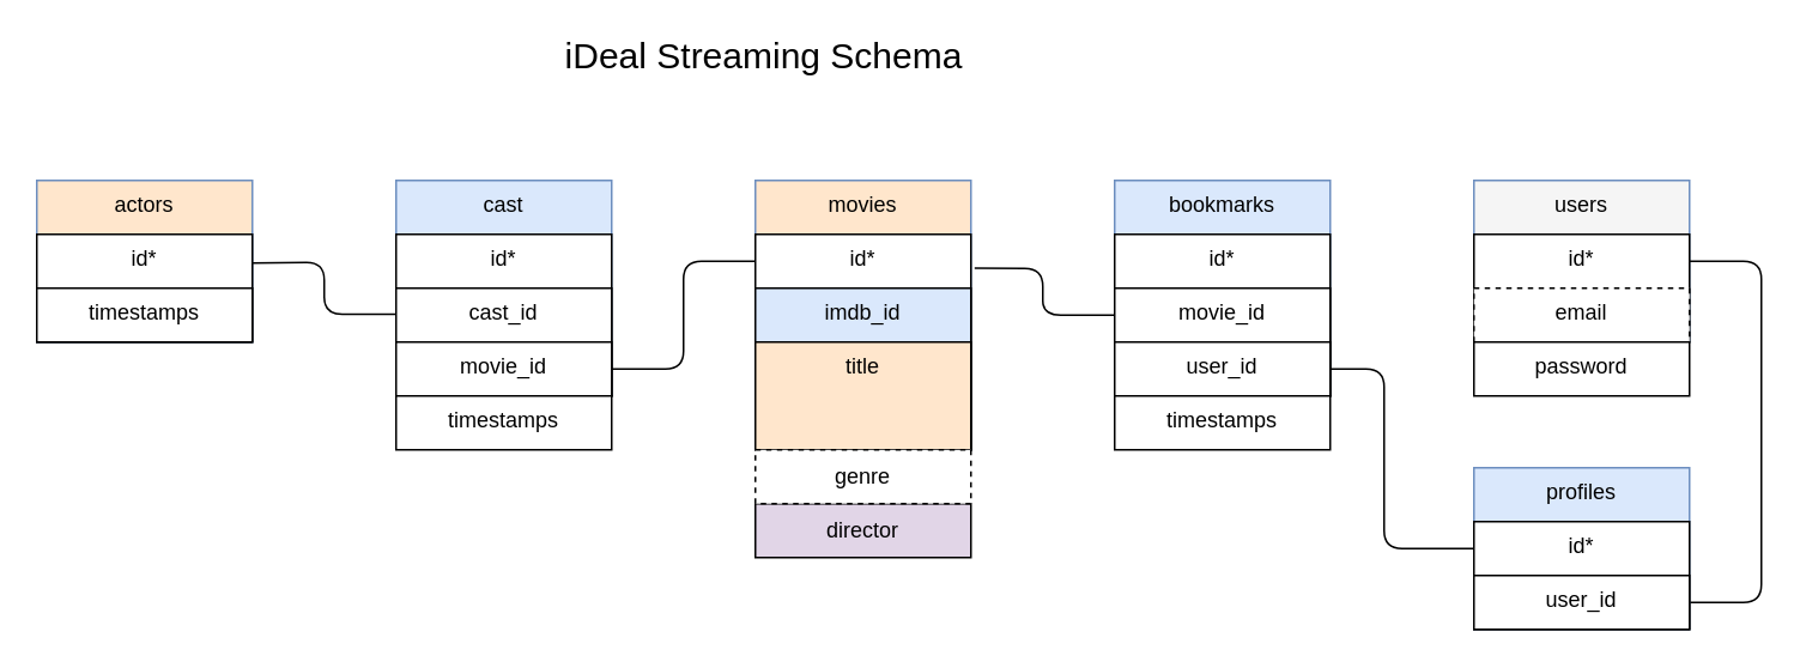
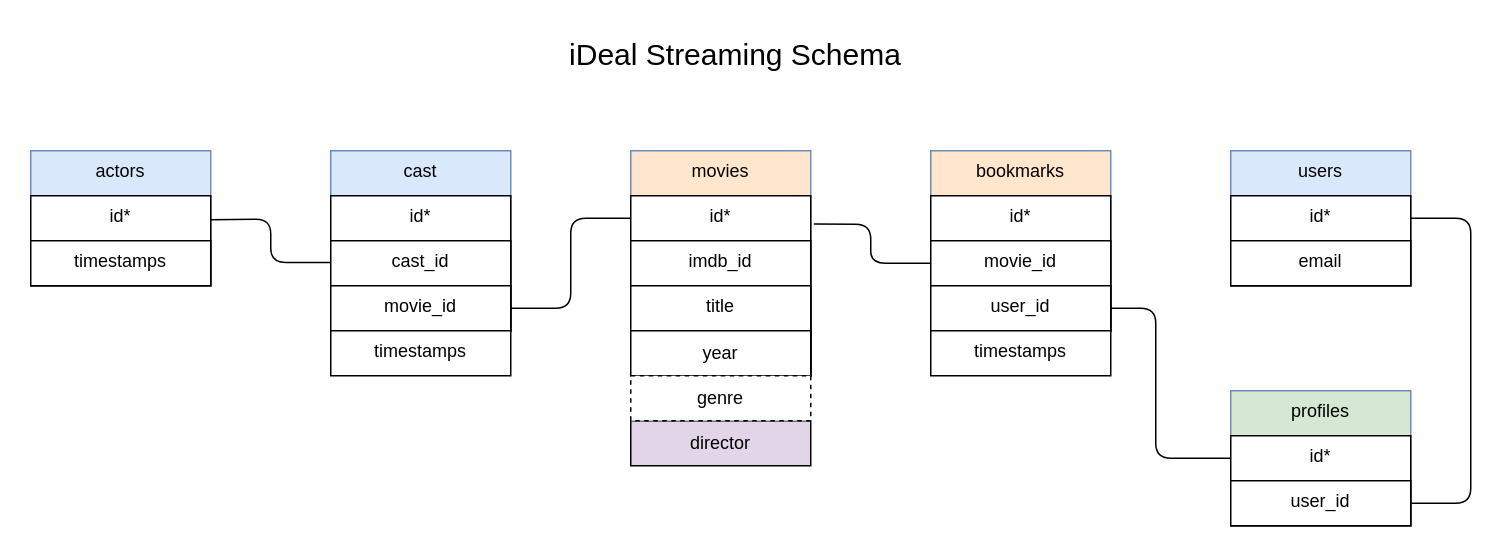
  <mxCell id="0" />
  <mxCell id="1" parent="0" />
  <mxCell id="2" value="movies" style="rounded=0;whiteSpace=wrap;html=1;verticalAlign=top;fillColor=#ffe6cc;strokeColor=#6c8ebf;fontColor=#000000;" parent="1" vertex="1"><mxGeometry x="420" y="100" width="120" height="150" as="geometry" /></mxCell>
  <mxCell id="3" value="id*" style="rounded=0;whiteSpace=wrap;html=1;verticalAlign=top;" parent="1" vertex="1"><mxGeometry x="420" y="130" width="120" height="120" as="geometry" /></mxCell>
- <mxCell id="4" value="imdb_id" style="rounded=0;whiteSpace=wrap;html=1;verticalAlign=top;fillColor=#dae8fc;" parent="1" vertex="1"><mxGeometry x="420" y="160" width="120" height="90" as="geometry" /></mxCell>
- <mxCell id="5" value="title" style="rounded=0;whiteSpace=wrap;html=1;verticalAlign=top;fillColor=#ffe6cc;" parent="1" vertex="1"><mxGeometry x="420" y="190" width="120" height="60" as="geometry" /></mxCell>
- <mxCell id="7" value="users" style="rounded=0;whiteSpace=wrap;html=1;verticalAlign=top;fillColor=#f5f5f5;strokeColor=#6c8ebf;fontColor=#000000;" parent="1" vertex="1"><mxGeometry x="820" y="100" width="120" height="90" as="geometry" /></mxCell>
+ <mxCell id="4" value="imdb_id" style="rounded=0;whiteSpace=wrap;html=1;verticalAlign=top;" parent="1" vertex="1"><mxGeometry x="420" y="160" width="120" height="90" as="geometry" /></mxCell>
+ <mxCell id="5" value="title" style="rounded=0;whiteSpace=wrap;html=1;verticalAlign=top;" parent="1" vertex="1"><mxGeometry x="420" y="190" width="120" height="60" as="geometry" /></mxCell>
+ <mxCell id="6" value="&lt;span&gt;year&lt;/span&gt;" style="rounded=0;whiteSpace=wrap;html=1;" parent="1" vertex="1"><mxGeometry x="420" y="220" width="120" height="30" as="geometry" /></mxCell>
+ <mxCell id="7" value="users" style="rounded=0;whiteSpace=wrap;html=1;verticalAlign=top;fillColor=#dae8fc;strokeColor=#6c8ebf;fontColor=#000000;" parent="1" vertex="1"><mxGeometry x="820" y="100" width="120" height="90" as="geometry" /></mxCell>
  <mxCell id="8" value="id*" style="rounded=0;whiteSpace=wrap;html=1;verticalAlign=top;" parent="1" vertex="1"><mxGeometry x="820" y="130" width="120" height="60" as="geometry" /></mxCell>
- <mxCell id="9" value="email" style="rounded=0;whiteSpace=wrap;html=1;verticalAlign=top;dashed=1;" parent="1" vertex="1"><mxGeometry x="820" y="160" width="120" height="30" as="geometry" /></mxCell>
+ <mxCell id="9" value="email" style="rounded=0;whiteSpace=wrap;html=1;verticalAlign=top;" parent="1" vertex="1"><mxGeometry x="820" y="160" width="120" height="30" as="geometry" /></mxCell>
  <mxCell id="10" value="" style="endArrow=none;html=1;fontColor=#000000;exitX=1;exitY=0.5;exitDx=0;exitDy=0;entryX=1;entryY=0.25;entryDx=0;entryDy=0;" parent="1" source="33" target="8" edge="1"><mxGeometry width="50" height="50" relative="1" as="geometry"><mxPoint x="960" y="340" as="sourcePoint" /><mxPoint x="990" y="190" as="targetPoint" /><Array as="points"><mxPoint x="980" y="335" /><mxPoint x="980" y="145" /></Array></mxGeometry></mxCell>
- <mxCell id="11" value="iDeal Streaming Schema" style="text;html=1;strokeColor=none;fillColor=none;align=center;verticalAlign=middle;whiteSpace=wrap;rounded=0;fontSize=20;" parent="1" vertex="1"><mxGeometry x="235" y="15" width="380" height="30" as="geometry" /></mxCell>
+ <mxCell id="11" value="iDeal Streaming Schema" style="text;html=1;strokeColor=none;fillColor=none;align=center;verticalAlign=middle;whiteSpace=wrap;rounded=0;fontSize=20;" parent="1" vertex="1"><mxGeometry x="300" y="20" width="380" height="30" as="geometry" /></mxCell>
  <mxCell id="12" value="&lt;span&gt;director&lt;/span&gt;" style="rounded=0;whiteSpace=wrap;html=1;fillColor=#e1d5e7;" parent="1" vertex="1"><mxGeometry x="420" y="280" width="120" height="30" as="geometry" /></mxCell>
- <mxCell id="13" value="bookmarks" style="rounded=0;whiteSpace=wrap;html=1;verticalAlign=top;fillColor=#dae8fc;strokeColor=#6c8ebf;fontColor=#000000;" parent="1" vertex="1"><mxGeometry x="620" y="100" width="120" height="120" as="geometry" /></mxCell>
+ <mxCell id="13" value="bookmarks" style="rounded=0;whiteSpace=wrap;html=1;verticalAlign=top;fillColor=#ffe6cc;strokeColor=#6c8ebf;fontColor=#000000;" parent="1" vertex="1"><mxGeometry x="620" y="100" width="120" height="120" as="geometry" /></mxCell>
  <mxCell id="14" value="id*" style="rounded=0;whiteSpace=wrap;html=1;verticalAlign=top;" parent="1" vertex="1"><mxGeometry x="620" y="130" width="120" height="90" as="geometry" /></mxCell>
  <mxCell id="15" value="movie_id" style="rounded=0;whiteSpace=wrap;html=1;verticalAlign=top;" parent="1" vertex="1"><mxGeometry x="620" y="160" width="120" height="60" as="geometry" /></mxCell>
  <mxCell id="16" value="user_id" style="rounded=0;whiteSpace=wrap;html=1;verticalAlign=top;" parent="1" vertex="1"><mxGeometry x="620" y="190" width="120" height="30" as="geometry" /></mxCell>
  <mxCell id="17" value="timestamps" style="rounded=0;whiteSpace=wrap;html=1;verticalAlign=top;" parent="1" vertex="1"><mxGeometry x="620" y="220" width="120" height="30" as="geometry" /></mxCell>
  <mxCell id="18" value="" style="endArrow=none;html=1;fontColor=#000000;exitX=1;exitY=0.5;exitDx=0;exitDy=0;entryX=0;entryY=0.5;entryDx=0;entryDy=0;" parent="1" source="16" edge="1" target="31"><mxGeometry width="50" height="50" relative="1" as="geometry"><mxPoint x="750" y="215" as="sourcePoint" /><mxPoint x="780" y="300" as="targetPoint" /><Array as="points"><mxPoint x="770" y="205" /><mxPoint x="770" y="305" /></Array></mxGeometry></mxCell>
  <mxCell id="19" value="" style="endArrow=none;html=1;fontColor=#000000;entryX=0;entryY=0.25;entryDx=0;entryDy=0;exitX=1.017;exitY=0.157;exitDx=0;exitDy=0;exitPerimeter=0;" parent="1" source="3" target="15" edge="1"><mxGeometry width="50" height="50" relative="1" as="geometry"><mxPoint x="550" y="156.44" as="sourcePoint" /><mxPoint x="630" y="185" as="targetPoint" /><Array as="points"><mxPoint x="580" y="149" /><mxPoint x="580" y="175" /></Array></mxGeometry></mxCell>
- <mxCell id="20" value="actors" style="rounded=0;whiteSpace=wrap;html=1;verticalAlign=top;fillColor=#ffe6cc;strokeColor=#6c8ebf;fontColor=#000000;" parent="1" vertex="1"><mxGeometry x="20" y="100" width="120" height="90" as="geometry" /></mxCell>
+ <mxCell id="20" value="actors" style="rounded=0;whiteSpace=wrap;html=1;verticalAlign=top;fillColor=#dae8fc;strokeColor=#6c8ebf;fontColor=#000000;" parent="1" vertex="1"><mxGeometry x="20" y="100" width="120" height="90" as="geometry" /></mxCell>
  <mxCell id="21" value="id*" style="rounded=0;whiteSpace=wrap;html=1;verticalAlign=top;" parent="1" vertex="1"><mxGeometry x="20" y="130" width="120" height="60" as="geometry" /></mxCell>
  <mxCell id="22" value="timestamps" style="rounded=0;whiteSpace=wrap;html=1;verticalAlign=top;" parent="1" vertex="1"><mxGeometry x="20" y="160" width="120" height="30" as="geometry" /></mxCell>
  <mxCell id="23" value="cast" style="rounded=0;whiteSpace=wrap;html=1;verticalAlign=top;fillColor=#dae8fc;strokeColor=#6c8ebf;fontColor=#000000;" parent="1" vertex="1"><mxGeometry x="220" y="100" width="120" height="120" as="geometry" /></mxCell>
  <mxCell id="24" value="id*" style="rounded=0;whiteSpace=wrap;html=1;verticalAlign=top;" parent="1" vertex="1"><mxGeometry x="220" y="130" width="120" height="90" as="geometry" /></mxCell>
  <mxCell id="25" value="cast_id" style="rounded=0;whiteSpace=wrap;html=1;verticalAlign=top;" parent="1" vertex="1"><mxGeometry x="220" y="160" width="120" height="60" as="geometry" /></mxCell>
  <mxCell id="26" value="movie_id" style="rounded=0;whiteSpace=wrap;html=1;verticalAlign=top;" parent="1" vertex="1"><mxGeometry x="220" y="190" width="120" height="30" as="geometry" /></mxCell>
  <mxCell id="27" value="timestamps" style="rounded=0;whiteSpace=wrap;html=1;verticalAlign=top;" parent="1" vertex="1"><mxGeometry x="220" y="220" width="120" height="30" as="geometry" /></mxCell>
  <mxCell id="28" value="" style="endArrow=none;html=1;fontColor=#000000;entryX=0;entryY=0.25;entryDx=0;entryDy=0;exitX=1;exitY=0.137;exitDx=0;exitDy=0;exitPerimeter=0;" parent="1" edge="1"><mxGeometry width="50" height="50" relative="1" as="geometry"><mxPoint x="140" y="145.94" as="sourcePoint" /><mxPoint x="220" y="174.5" as="targetPoint" /><Array as="points"><mxPoint x="180" y="145.5" /><mxPoint x="180" y="174.5" /></Array></mxGeometry></mxCell>
  <mxCell id="29" value="" style="endArrow=none;html=1;fontColor=#000000;entryX=0;entryY=0.25;entryDx=0;entryDy=0;exitX=1;exitY=0.5;exitDx=0;exitDy=0;" parent="1" edge="1"><mxGeometry width="50" height="50" relative="1" as="geometry"><mxPoint x="340" y="205" as="sourcePoint" /><mxPoint x="420" y="145" as="targetPoint" /><Array as="points"><mxPoint x="380" y="205" /><mxPoint x="380" y="145" /></Array></mxGeometry></mxCell>
- <mxCell id="30" value="password" style="rounded=0;whiteSpace=wrap;html=1;verticalAlign=top;" vertex="1" parent="1"><mxGeometry x="820" y="190" width="120" height="30" as="geometry" /></mxCell>
- <mxCell id="31" value="profiles" style="rounded=0;whiteSpace=wrap;html=1;verticalAlign=top;fillColor=#dae8fc;strokeColor=#6c8ebf;fontColor=#000000;" vertex="1" parent="1"><mxGeometry x="820" y="260" width="120" height="90" as="geometry" /></mxCell>
+ <mxCell id="31" value="profiles" style="rounded=0;whiteSpace=wrap;html=1;verticalAlign=top;fillColor=#d5e8d4;strokeColor=#6c8ebf;fontColor=#000000;" vertex="1" parent="1"><mxGeometry x="820" y="260" width="120" height="90" as="geometry" /></mxCell>
  <mxCell id="32" value="id*" style="rounded=0;whiteSpace=wrap;html=1;verticalAlign=top;" vertex="1" parent="1"><mxGeometry x="820" y="290" width="120" height="60" as="geometry" /></mxCell>
  <mxCell id="33" value="user_id" style="rounded=0;whiteSpace=wrap;html=1;verticalAlign=top;" vertex="1" parent="1"><mxGeometry x="820" y="320" width="120" height="30" as="geometry" /></mxCell>
  <mxCell id="34" value="&lt;span&gt;genre&lt;/span&gt;" style="rounded=0;whiteSpace=wrap;html=1;dashed=1;" vertex="1" parent="1"><mxGeometry x="420" y="250" width="120" height="30" as="geometry" /></mxCell>
